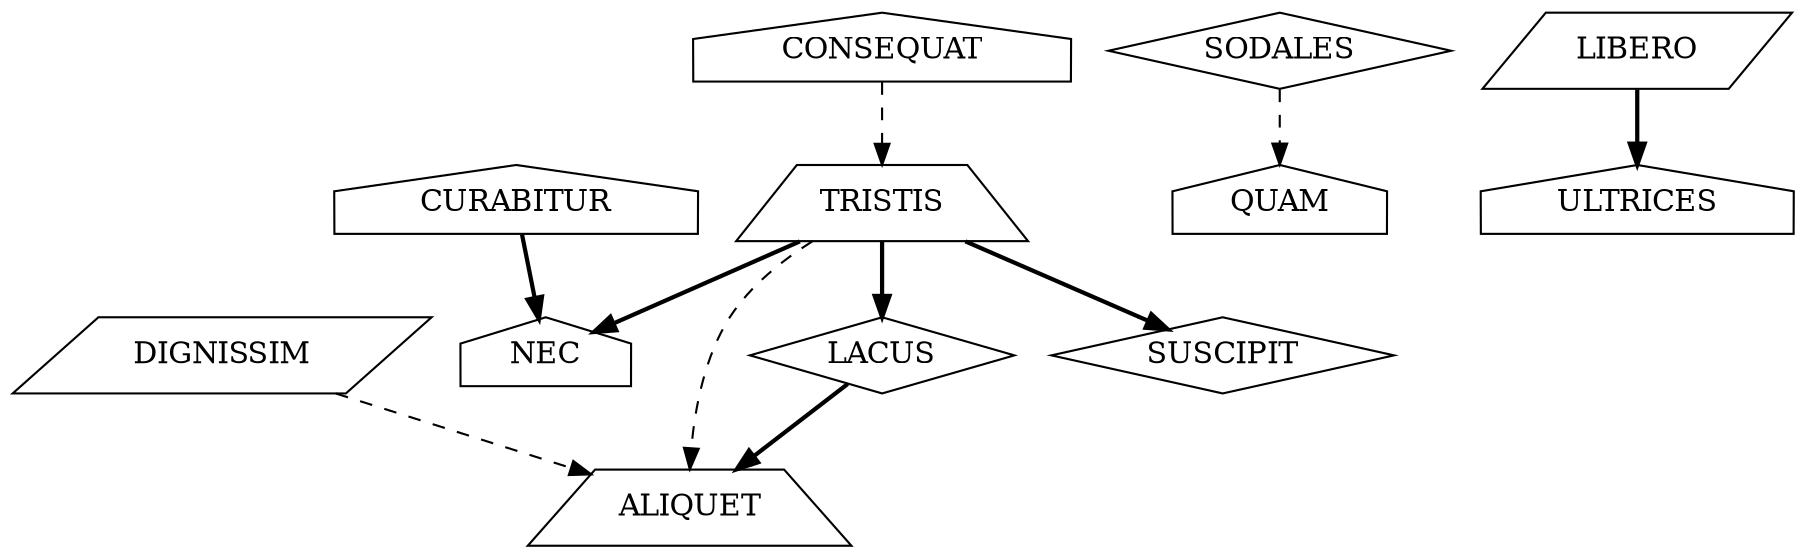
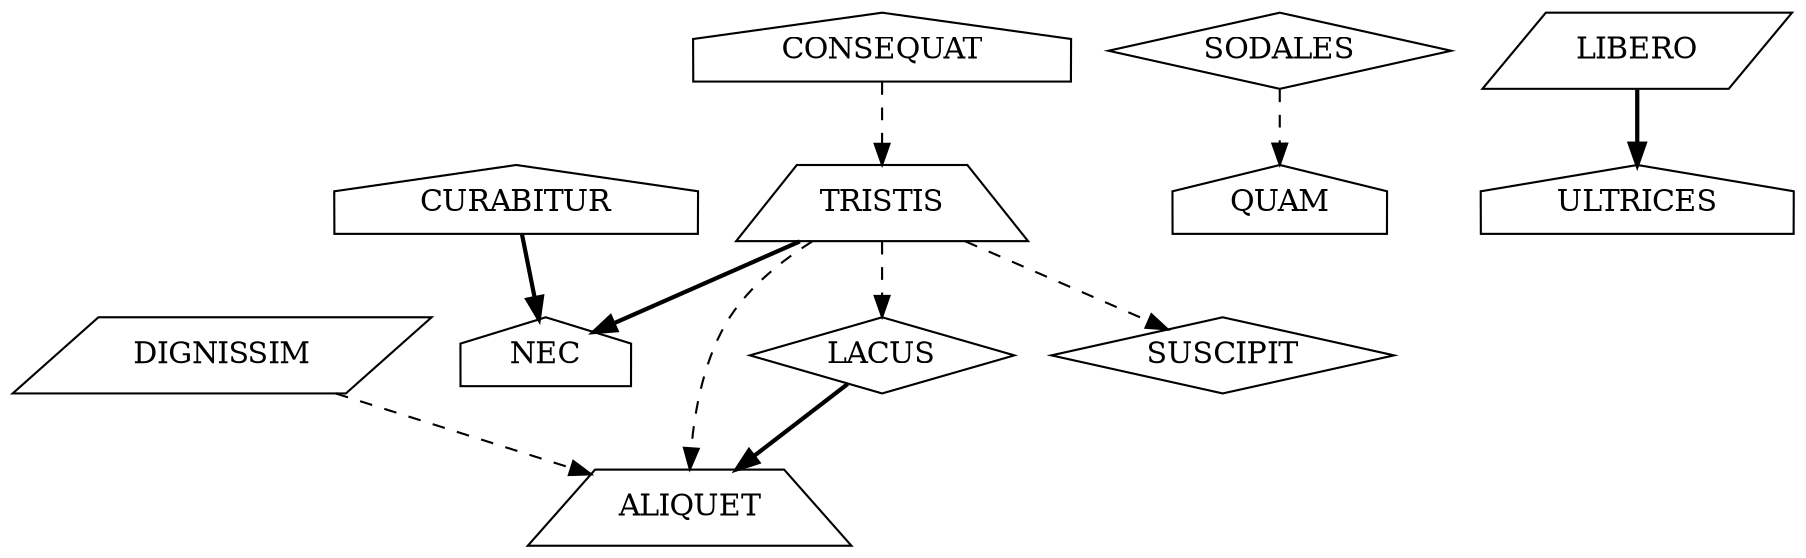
  digraph {
    node [shape=house]
    edge [style=bold]
    DIGNISSIM [shape=parallelogram]
    ALIQUET [shape=trapezium]
    TRISTIS [shape=trapezium]
    LACUS [shape=diamond]
    NEC
    SUSCIPIT [shape=diamond]
    SODALES [shape=diamond]
    QUAM
    CURABITUR
    CONSEQUAT
    LIBERO [shape=parallelogram]
    ULTRICES
    DIGNISSIM -> ALIQUET [style=dashed]
    TRISTIS -> ALIQUET [style=dashed]
-   TRISTIS -> LACUS
+   TRISTIS -> LACUS [style=dashed]
    TRISTIS -> NEC
-   TRISTIS -> SUSCIPIT
+   TRISTIS -> SUSCIPIT [style=dashed]
    LACUS -> ALIQUET
    SODALES -> QUAM [style=dashed]
    CURABITUR -> NEC
    CONSEQUAT -> TRISTIS [style=dashed]
    LIBERO -> ULTRICES
  }
